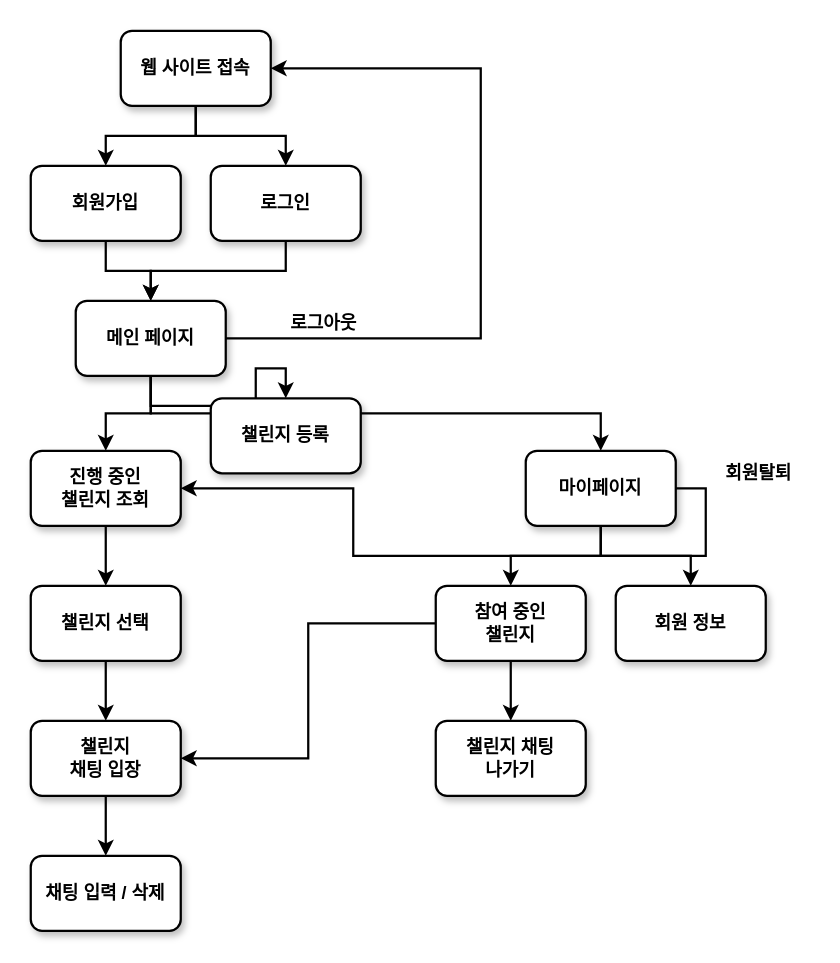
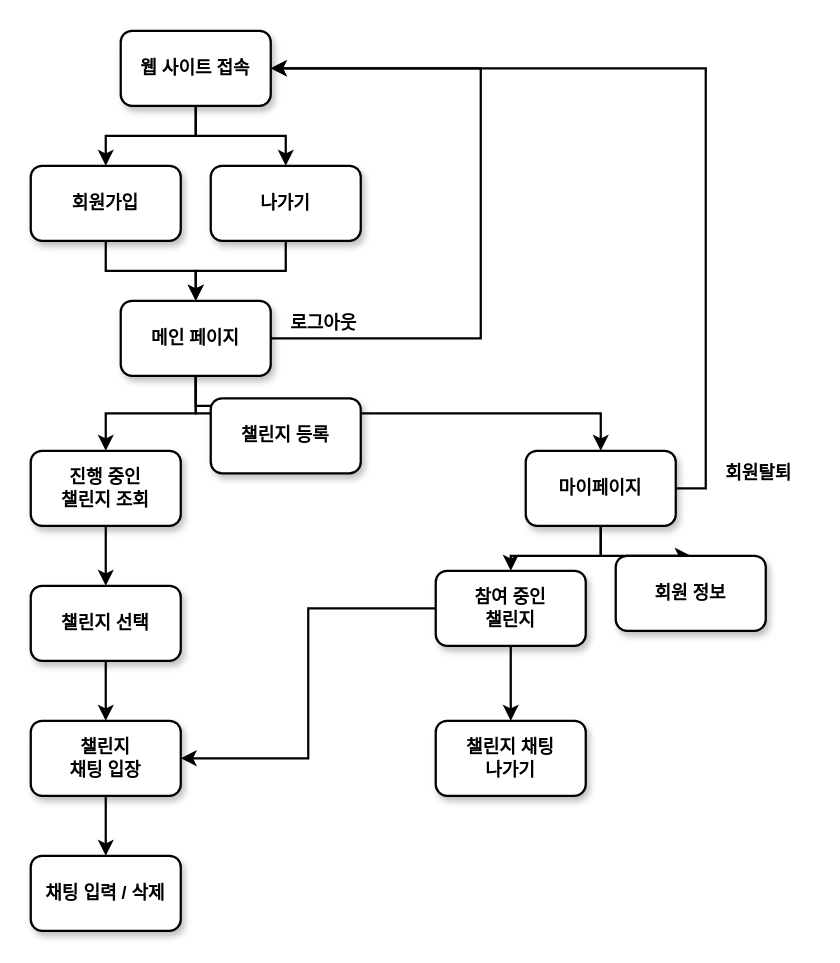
  <mxCell id="0" />
  <mxCell id="1" parent="0" />
  <mxCell id="2" style="edgeStyle=orthogonalEdgeStyle;rounded=0;orthogonalLoop=1;jettySize=auto;html=1;exitX=0.5;exitY=1;exitDx=0;exitDy=0;entryX=0.5;entryY=0;entryDx=0;entryDy=0;fontFamily=Helvetica;fontSize=12;fontColor=default;fontStyle=1;strokeWidth=1.5;" parent="1" source="4" target="6" edge="1"><mxGeometry relative="1" as="geometry" /></mxCell>
  <mxCell id="3" style="edgeStyle=orthogonalEdgeStyle;rounded=0;orthogonalLoop=1;jettySize=auto;html=1;exitX=0.5;exitY=1;exitDx=0;exitDy=0;entryX=0.5;entryY=0;entryDx=0;entryDy=0;fontFamily=Helvetica;fontSize=12;fontColor=default;fontStyle=1;strokeWidth=1.5;" parent="1" source="4" target="8" edge="1"><mxGeometry relative="1" as="geometry" /></mxCell>
  <mxCell id="4" value="웹 사이트 접속" style="rounded=1;whiteSpace=wrap;html=1;strokeWidth=1.5;shadow=1;fontStyle=1" parent="1" vertex="1"><mxGeometry x="79.99" y="20" width="100.01" height="50" as="geometry" /></mxCell>
  <mxCell id="5" style="edgeStyle=orthogonalEdgeStyle;rounded=0;orthogonalLoop=1;jettySize=auto;html=1;exitX=0.5;exitY=1;exitDx=0;exitDy=0;entryX=0.5;entryY=0;entryDx=0;entryDy=0;fontFamily=Helvetica;fontSize=12;fontColor=default;fontStyle=1;strokeWidth=1.5;" parent="1" source="6" target="13" edge="1"><mxGeometry relative="1" as="geometry" /></mxCell>
- <mxCell id="6" value="로그인" style="rounded=1;whiteSpace=wrap;html=1;strokeWidth=1.5;shadow=1;fontStyle=1" parent="1" vertex="1"><mxGeometry x="140" y="110" width="100" height="50" as="geometry" /></mxCell>
+ <mxCell id="6" value="나가기" style="rounded=1;whiteSpace=wrap;html=1;strokeWidth=1.5;shadow=1;fontStyle=1" parent="1" vertex="1"><mxGeometry x="140" y="110" width="100" height="50" as="geometry" /></mxCell>
  <mxCell id="7" style="edgeStyle=orthogonalEdgeStyle;rounded=0;orthogonalLoop=1;jettySize=auto;html=1;exitX=0.5;exitY=1;exitDx=0;exitDy=0;entryX=0.5;entryY=0;entryDx=0;entryDy=0;fontFamily=Helvetica;fontSize=12;fontColor=default;fontStyle=1;strokeWidth=1.5;" parent="1" source="8" target="13" edge="1"><mxGeometry relative="1" as="geometry" /></mxCell>
  <mxCell id="8" value="회원가입" style="rounded=1;whiteSpace=wrap;html=1;strokeWidth=1.5;shadow=1;fontStyle=1" parent="1" vertex="1"><mxGeometry x="20" y="110" width="100" height="50" as="geometry" /></mxCell>
  <mxCell id="9" style="edgeStyle=orthogonalEdgeStyle;rounded=0;orthogonalLoop=1;jettySize=auto;html=1;exitX=1;exitY=0.5;exitDx=0;exitDy=0;entryX=1;entryY=0.5;entryDx=0;entryDy=0;fontFamily=Helvetica;fontSize=12;fontColor=default;fontStyle=1;strokeWidth=1.5;" parent="1" source="13" target="4" edge="1"><mxGeometry relative="1" as="geometry"><Array as="points"><mxPoint x="320" y="225" /><mxPoint x="320" y="45" /></Array></mxGeometry></mxCell>
  <mxCell id="10" style="edgeStyle=orthogonalEdgeStyle;rounded=0;orthogonalLoop=1;jettySize=auto;html=1;exitX=0.5;exitY=1;exitDx=0;exitDy=0;entryX=0.5;entryY=0;entryDx=0;entryDy=0;fontFamily=Helvetica;fontSize=12;fontColor=default;fontStyle=1;strokeWidth=1.5;" parent="1" source="13" target="17" edge="1"><mxGeometry relative="1" as="geometry" /></mxCell>
  <mxCell id="11" style="edgeStyle=orthogonalEdgeStyle;shape=connector;rounded=0;orthogonalLoop=1;jettySize=auto;html=1;exitX=0.5;exitY=1;exitDx=0;exitDy=0;entryX=0.5;entryY=0;entryDx=0;entryDy=0;labelBackgroundColor=default;strokeColor=default;strokeWidth=1.5;align=center;verticalAlign=middle;fontFamily=Helvetica;fontSize=12;fontColor=default;endArrow=classic;" parent="1" source="13" target="28" edge="1"><mxGeometry relative="1" as="geometry" /></mxCell>
  <mxCell id="12" style="edgeStyle=orthogonalEdgeStyle;shape=connector;rounded=0;orthogonalLoop=1;jettySize=auto;html=1;exitX=0.5;exitY=1;exitDx=0;exitDy=0;entryX=0.5;entryY=0;entryDx=0;entryDy=0;labelBackgroundColor=default;strokeColor=default;strokeWidth=1.5;align=center;verticalAlign=middle;fontFamily=Helvetica;fontSize=12;fontColor=default;endArrow=classic;" edge="1" parent="1" source="13" target="30"><mxGeometry relative="1" as="geometry" /></mxCell>
- <mxCell id="13" value="메인 페이지" style="rounded=1;whiteSpace=wrap;html=1;strokeWidth=1.5;shadow=1;fontStyle=1" parent="1" vertex="1"><mxGeometry x="49.99" y="200" width="100" height="50" as="geometry" /></mxCell>
+ <mxCell id="13" value="메인 페이지" style="rounded=1;whiteSpace=wrap;html=1;strokeWidth=1.5;shadow=1;fontStyle=1" parent="1" vertex="1"><mxGeometry x="79.99" y="200" width="100" height="50" as="geometry" /></mxCell>
  <mxCell id="14" style="edgeStyle=orthogonalEdgeStyle;rounded=0;orthogonalLoop=1;jettySize=auto;html=1;exitX=0.5;exitY=1;exitDx=0;exitDy=0;entryX=0.5;entryY=0;entryDx=0;entryDy=0;fontFamily=Helvetica;fontSize=12;fontColor=default;fontStyle=1;strokeWidth=1.5;" parent="1" source="17" target="19" edge="1"><mxGeometry relative="1" as="geometry" /></mxCell>
  <mxCell id="15" style="edgeStyle=orthogonalEdgeStyle;rounded=0;orthogonalLoop=1;jettySize=auto;html=1;exitX=0.5;exitY=1;exitDx=0;exitDy=0;entryX=0.5;entryY=0;entryDx=0;entryDy=0;fontFamily=Helvetica;fontSize=12;fontColor=default;fontStyle=1;strokeWidth=1.5;" parent="1" source="17" target="22" edge="1"><mxGeometry relative="1" as="geometry" /></mxCell>
- <mxCell id="16" style="edgeStyle=orthogonalEdgeStyle;rounded=0;orthogonalLoop=1;jettySize=auto;html=1;exitX=1;exitY=0.5;exitDx=0;exitDy=0;fontFamily=Helvetica;fontSize=12;fontColor=default;fontStyle=1;strokeWidth=1.5;" parent="1" source="17" target="30" edge="1"><mxGeometry relative="1" as="geometry" /></mxCell>
+ <mxCell id="16" style="edgeStyle=orthogonalEdgeStyle;rounded=0;orthogonalLoop=1;jettySize=auto;html=1;exitX=1;exitY=0.5;exitDx=0;exitDy=0;entryX=1;entryY=0.5;entryDx=0;entryDy=0;fontFamily=Helvetica;fontSize=12;fontColor=default;fontStyle=1;strokeWidth=1.5;" parent="1" source="17" target="4" edge="1"><mxGeometry relative="1" as="geometry" /></mxCell>
  <mxCell id="17" value="마이페이지" style="rounded=1;whiteSpace=wrap;html=1;strokeWidth=1.5;shadow=1;fontStyle=1" parent="1" vertex="1"><mxGeometry x="350" y="300" width="100" height="50" as="geometry" /></mxCell>
  <mxCell id="18" value="로그아웃" style="text;html=1;align=center;verticalAlign=middle;resizable=0;points=[];autosize=1;strokeColor=none;fillColor=none;fontSize=12;fontFamily=Helvetica;fontColor=default;fontStyle=1;strokeWidth=1.5;" parent="1" vertex="1"><mxGeometry x="182" y="202" width="66" height="26" as="geometry" /></mxCell>
- <mxCell id="19" value="회원 정보" style="rounded=1;whiteSpace=wrap;html=1;strokeWidth=1.5;shadow=1;fontStyle=1" parent="1" vertex="1"><mxGeometry x="410" y="390" width="100" height="50" as="geometry" /></mxCell>
+ <mxCell id="19" value="회원 정보" style="rounded=1;whiteSpace=wrap;html=1;strokeWidth=1.5;shadow=1;fontStyle=1" parent="1" vertex="1"><mxGeometry x="410" y="370" width="100" height="50" as="geometry" /></mxCell>
  <mxCell id="20" style="edgeStyle=orthogonalEdgeStyle;shape=connector;rounded=0;orthogonalLoop=1;jettySize=auto;html=1;exitX=0;exitY=0.5;exitDx=0;exitDy=0;entryX=1;entryY=0.5;entryDx=0;entryDy=0;labelBackgroundColor=default;strokeColor=default;strokeWidth=1.5;align=center;verticalAlign=middle;fontFamily=Helvetica;fontSize=12;fontColor=default;endArrow=classic;" edge="1" parent="1" source="22" target="27"><mxGeometry relative="1" as="geometry" /></mxCell>
  <mxCell id="21" style="edgeStyle=orthogonalEdgeStyle;shape=connector;rounded=0;orthogonalLoop=1;jettySize=auto;html=1;exitX=0.5;exitY=1;exitDx=0;exitDy=0;entryX=0.5;entryY=0;entryDx=0;entryDy=0;labelBackgroundColor=default;strokeColor=default;strokeWidth=1.5;align=center;verticalAlign=middle;fontFamily=Helvetica;fontSize=12;fontColor=default;endArrow=classic;" edge="1" parent="1" source="22" target="31"><mxGeometry relative="1" as="geometry" /></mxCell>
- <mxCell id="22" value="참여 중인&lt;br&gt;챌린지" style="rounded=1;whiteSpace=wrap;html=1;strokeWidth=1.5;shadow=1;fontStyle=1" parent="1" vertex="1"><mxGeometry x="290" y="390" width="100" height="50" as="geometry" /></mxCell>
+ <mxCell id="22" value="참여 중인&lt;br&gt;챌린지" style="rounded=1;whiteSpace=wrap;html=1;strokeWidth=1.5;shadow=1;fontStyle=1" parent="1" vertex="1"><mxGeometry x="290" y="380" width="100" height="50" as="geometry" /></mxCell>
  <mxCell id="23" style="edgeStyle=orthogonalEdgeStyle;rounded=0;orthogonalLoop=1;jettySize=auto;html=1;exitX=0.5;exitY=1;exitDx=0;exitDy=0;entryX=0.5;entryY=0;entryDx=0;entryDy=0;fontFamily=Helvetica;fontSize=12;fontColor=default;fontStyle=1;strokeWidth=1.5;" parent="1" source="24" target="27" edge="1"><mxGeometry relative="1" as="geometry" /></mxCell>
  <mxCell id="24" value="챌린지 선택" style="rounded=1;whiteSpace=wrap;html=1;strokeWidth=1.5;shadow=1;fontStyle=1" parent="1" vertex="1"><mxGeometry x="20" y="390" width="100" height="50" as="geometry" /></mxCell>
  <mxCell id="25" value="회원탈퇴" style="text;html=1;align=center;verticalAlign=middle;resizable=0;points=[];autosize=1;strokeColor=none;fillColor=none;fontSize=12;fontFamily=Helvetica;fontColor=default;fontStyle=1;strokeWidth=1.5;" parent="1" vertex="1"><mxGeometry x="472" y="302" width="66" height="26" as="geometry" /></mxCell>
  <mxCell id="26" style="edgeStyle=orthogonalEdgeStyle;rounded=0;orthogonalLoop=1;jettySize=auto;html=1;exitX=0.5;exitY=1;exitDx=0;exitDy=0;entryX=0.5;entryY=0;entryDx=0;entryDy=0;fontFamily=Helvetica;fontSize=12;fontColor=default;fontStyle=1;strokeWidth=1.5;" parent="1" source="27" edge="1"><mxGeometry relative="1" as="geometry"><mxPoint x="70.01" y="570" as="targetPoint" /></mxGeometry></mxCell>
  <mxCell id="27" value="챌린지&lt;br&gt;채팅 입장" style="rounded=1;whiteSpace=wrap;html=1;strokeWidth=1.5;shadow=1;fontStyle=1" parent="1" vertex="1"><mxGeometry x="20.01" y="480" width="100" height="50" as="geometry" /></mxCell>
  <mxCell id="28" value="챌린지 등록" style="rounded=1;whiteSpace=wrap;html=1;strokeWidth=1.5;shadow=1;fontStyle=1" parent="1" vertex="1"><mxGeometry x="140" y="265" width="100" height="50" as="geometry" /></mxCell>
  <mxCell id="29" style="edgeStyle=orthogonalEdgeStyle;shape=connector;rounded=0;orthogonalLoop=1;jettySize=auto;html=1;exitX=0.5;exitY=1;exitDx=0;exitDy=0;entryX=0.5;entryY=0;entryDx=0;entryDy=0;labelBackgroundColor=default;strokeColor=default;strokeWidth=1.5;align=center;verticalAlign=middle;fontFamily=Helvetica;fontSize=12;fontColor=default;endArrow=classic;" edge="1" parent="1" source="30" target="24"><mxGeometry relative="1" as="geometry" /></mxCell>
  <mxCell id="30" value="진행 중인&lt;br&gt;챌린지 조회" style="rounded=1;whiteSpace=wrap;html=1;strokeWidth=1.5;shadow=1;fontStyle=1" vertex="1" parent="1"><mxGeometry x="20" y="300" width="100" height="50" as="geometry" /></mxCell>
  <mxCell id="31" value="챌린지 채팅&lt;br&gt;나가기" style="rounded=1;whiteSpace=wrap;html=1;strokeWidth=1.5;shadow=1;fontStyle=1" vertex="1" parent="1"><mxGeometry x="290" y="480" width="100" height="50" as="geometry" /></mxCell>
  <mxCell id="32" value="채팅 입력 / 삭제" style="rounded=1;whiteSpace=wrap;html=1;strokeWidth=1.5;shadow=1;fontStyle=1" vertex="1" parent="1"><mxGeometry x="20" y="570" width="100" height="50" as="geometry" /></mxCell>
